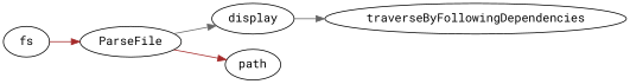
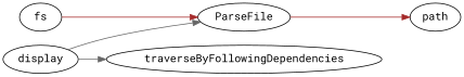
  digraph {
    fontname="Roboto Mono"
    rankdir=LR
    node [fontname="Roboto Mono"]
    edge [color=gray40 fontname="Roboto Mono"]
    display
    ParseFile
    traverseByFollowingDependencies
    path
    fs
-   ParseFile -> display
+   display -> ParseFile
    display -> traverseByFollowingDependencies
    ParseFile -> path [color=brown]
    fs -> ParseFile [color=brown]
  }
